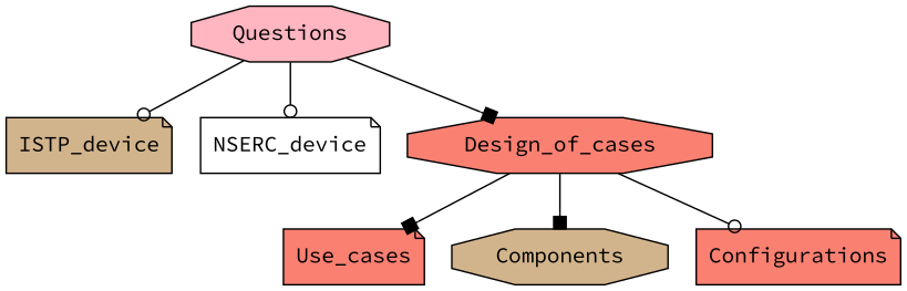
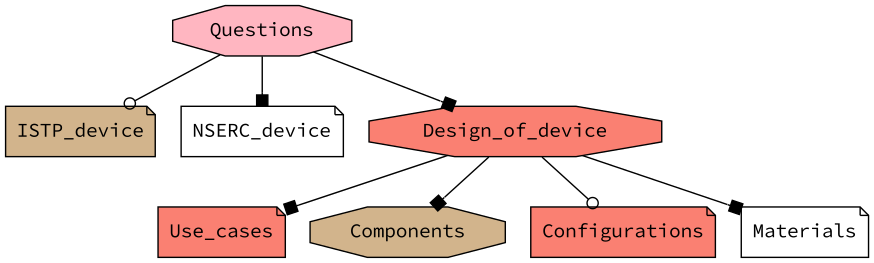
  digraph {
    fontname="Source Code Pro"
    rankedDir=LR
    node [fillcolor=salmon fontname="Source Code Pro" shape=note style=filled]
    edge [arrowhead=box fontname="Source Code Pro"]
    Questions [fillcolor=lightpink shape=octagon]
    n2 [fillcolor=tan label=ISTP_device]
    n3 [fillcolor=white label=NSERC_device]
-   Design_of_device [shape=octagon label=Design_of_cases]
+   Design_of_device [shape=octagon]
    Use_cases
    Components [fillcolor=tan shape=octagon]
    Configurations
+   Materials [fillcolor=white]
    Questions -> n2 [arrowhead=odot]
-   Questions -> n3 [arrowhead=odot]
+   Questions -> n3
    Questions -> Design_of_device
    Design_of_device -> Use_cases
    Design_of_device -> Components
    Design_of_device -> Configurations [arrowhead=odot]
+   Design_of_device -> Materials
  }
